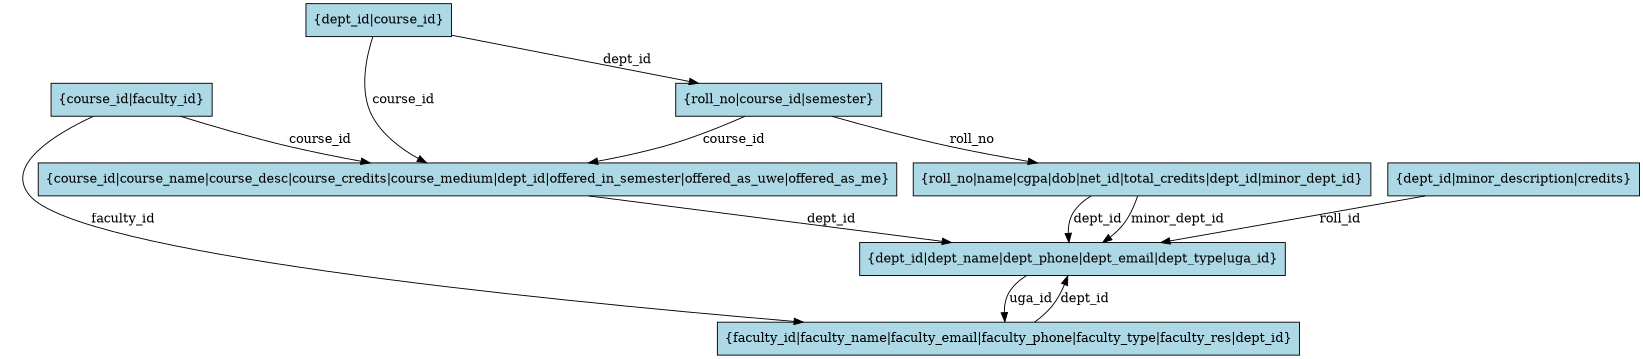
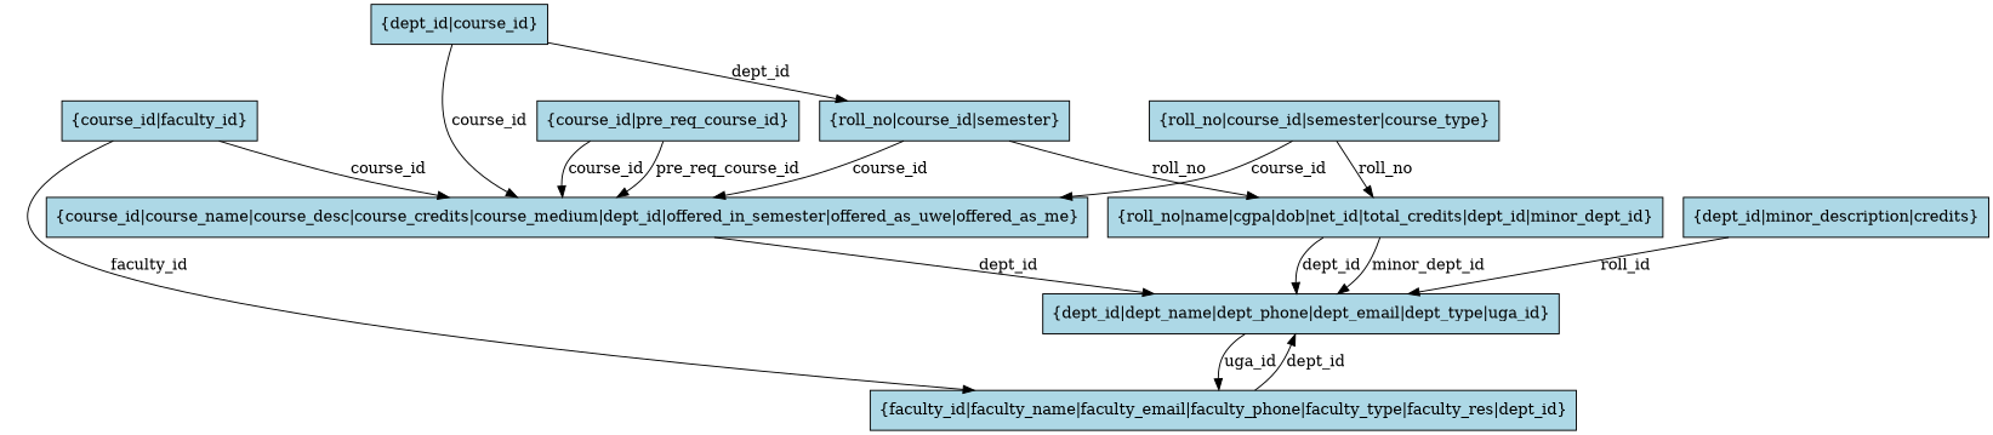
  digraph {
    node [fillcolor=lightblue shape=box style=filled]
    n1 [label="{dept_id|dept_name|dept_phone|dept_email|dept_type|uga_id}"]
    n2 [label="{faculty_id|faculty_name|faculty_email|faculty_phone|faculty_type|faculty_res|dept_id}"]
    n3 [label="{roll_no|name|cgpa|dob|net_id|total_credits|dept_id|minor_dept_id}"]
    n4 [label="{course_id|course_name|course_desc|course_credits|course_medium|dept_id|offered_in_semester|offered_as_uwe|offered_as_me}"]
+   n5 [label="{roll_no|course_id|semester|course_type}"]
    n6 [label="{roll_no|course_id|semester}"]
    n7 [label="{course_id|faculty_id}"]
+   n8 [label="{course_id|pre_req_course_id}"]
    n9 [label="{dept_id|course_id}"]
    n10 [label="{dept_id|minor_description|credits}"]
    n1 -> n2 [label=uga_id]
    n2 -> n1 [label=dept_id]
    n3 -> n1 [label=dept_id]
    n3 -> n1 [label=minor_dept_id]
    n4 -> n1 [label=dept_id]
+   n5 -> n3 [label=roll_no]
+   n5 -> n4 [label=course_id]
    n6 -> n3 [label=roll_no]
    n6 -> n4 [label=course_id]
    n7 -> n2 [label=faculty_id]
    n7 -> n4 [label=course_id]
+   n8 -> n4 [label=course_id]
+   n8 -> n4 [label=pre_req_course_id]
    n9 -> n4 [label=course_id]
    n9 -> n6 [label=dept_id]
    n10 -> n1 [label=roll_id]
  }
